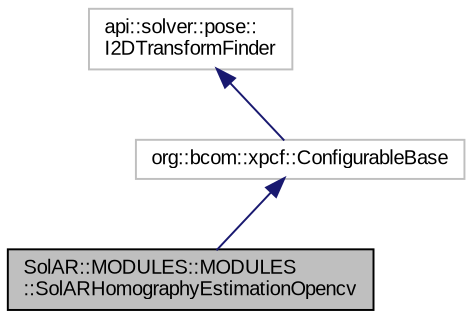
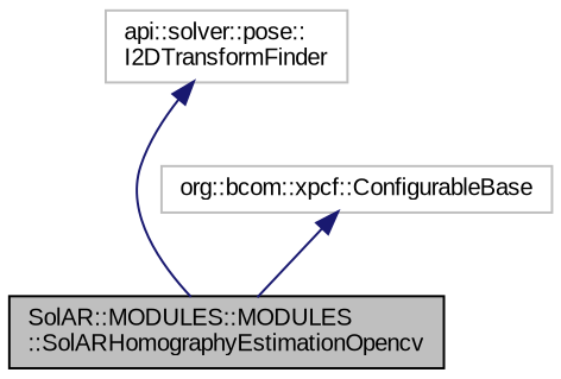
  digraph {
    fontname="Liberation Sans"
    node [color=grey75 fillcolor=white fontname="Liberation Sans" fontsize=10 shape=record style=filled]
    edge [color=midnightblue dir=back fontname="Liberation Sans" fontsize=10 labelfontname=Helvetica labelfontsize=10 style=solid]
    n1 [color=black fillcolor=grey75 fontcolor=black height=0.2 label="SolAR::MODULES::MODULES\l::SolARHomographyEstimationOpencv" width=0.4]
    n2 [height=0.2 label="org::bcom::xpcf::ConfigurableBase" width=0.4]
    n3 [height=0.2 label="api::solver::pose::\lI2DTransformFinder" width=0.4]
    n2 -> n1
-   n3 -> n2
+   n3 -> n1
  }
